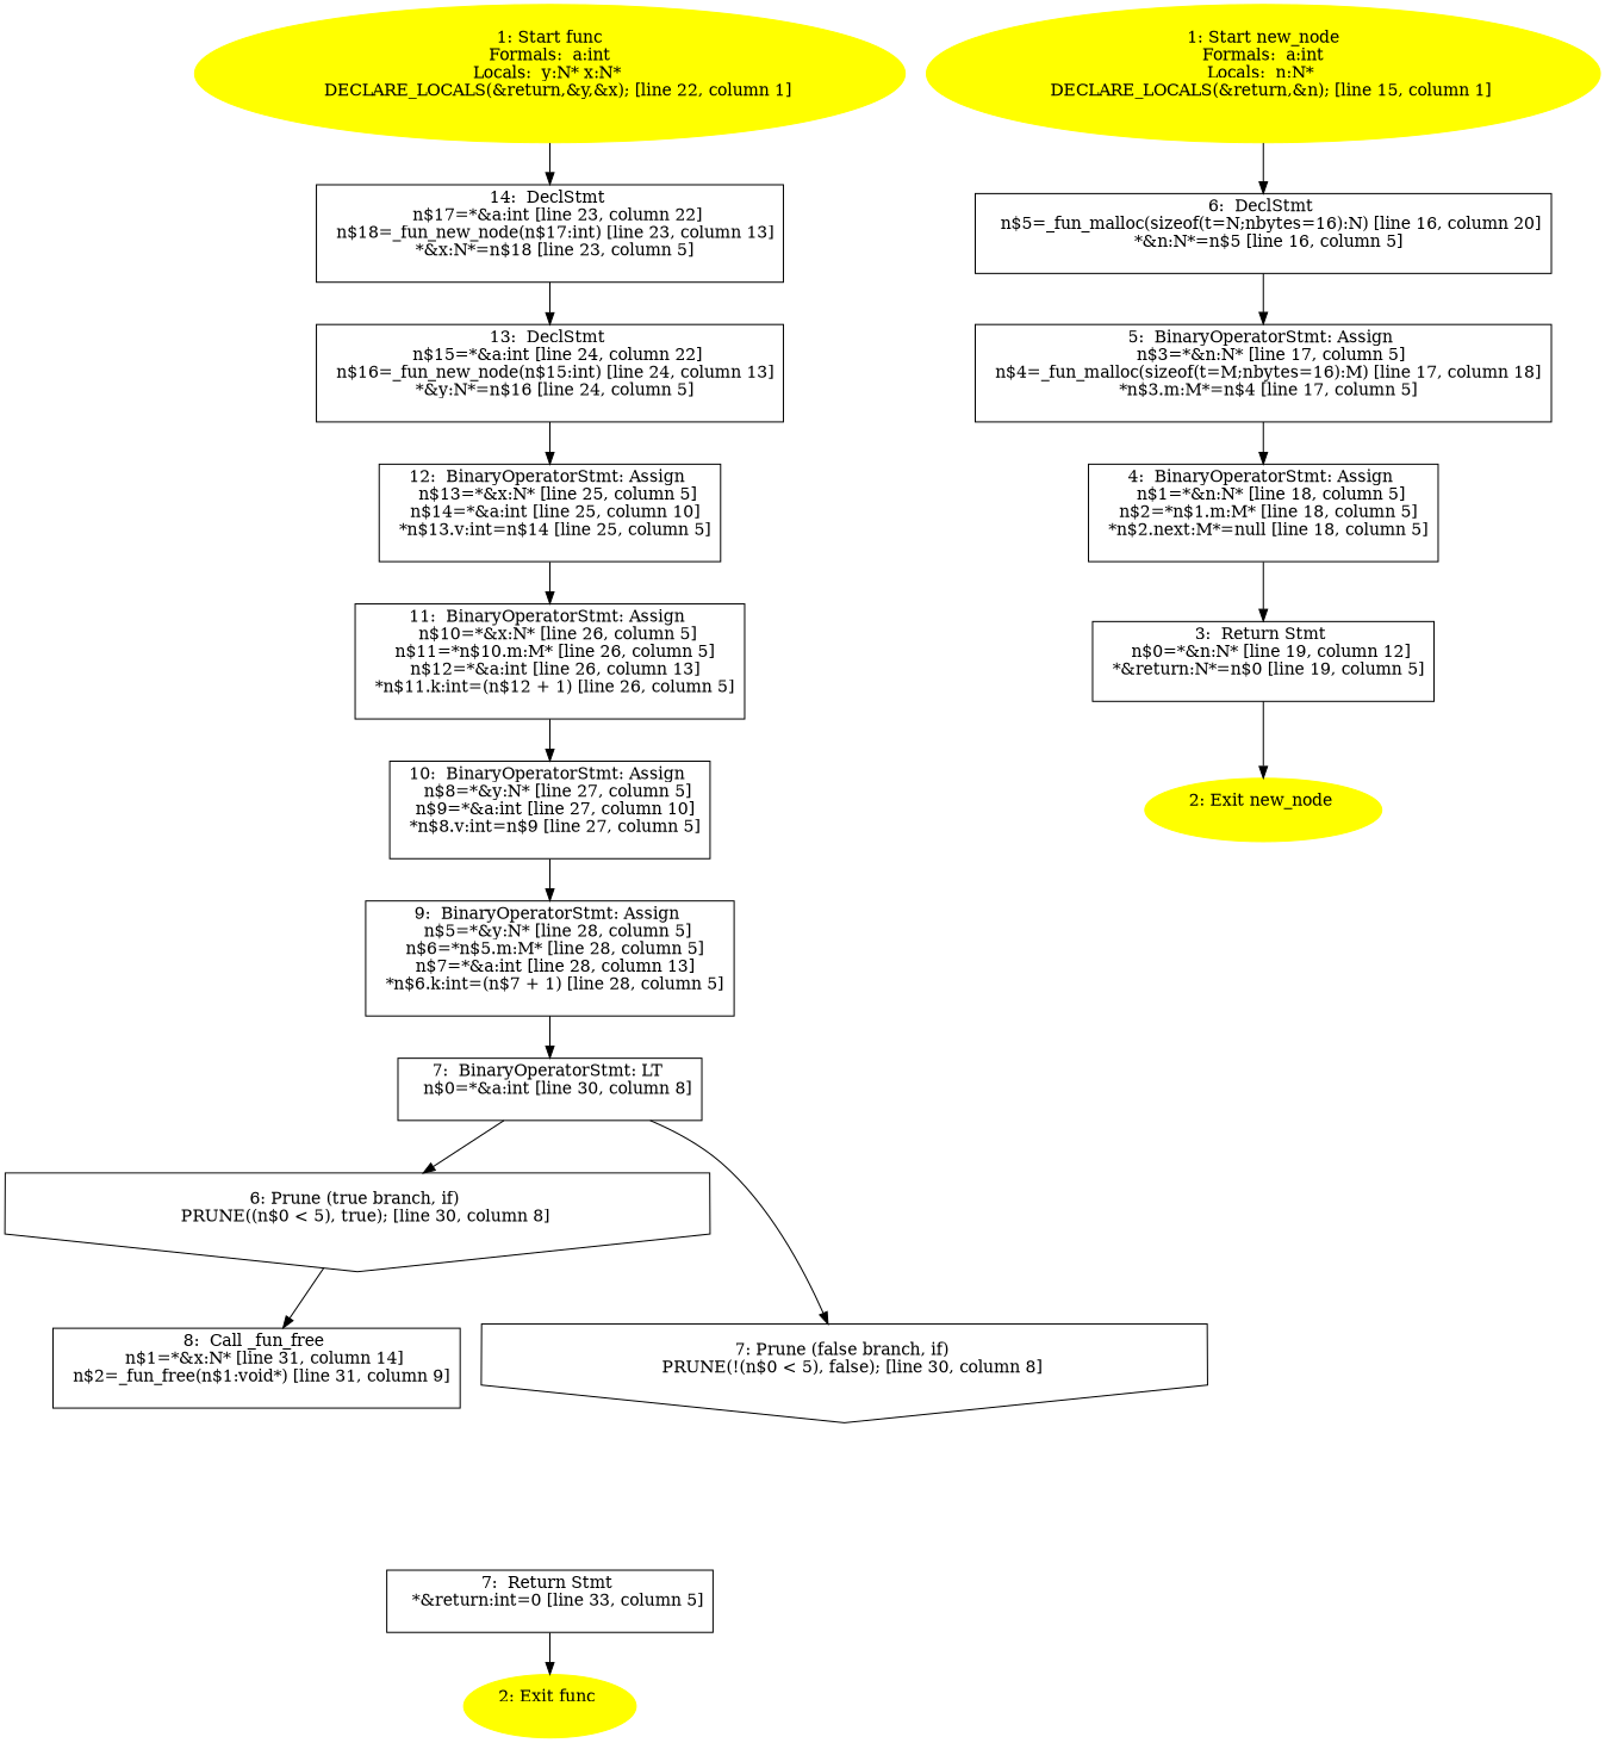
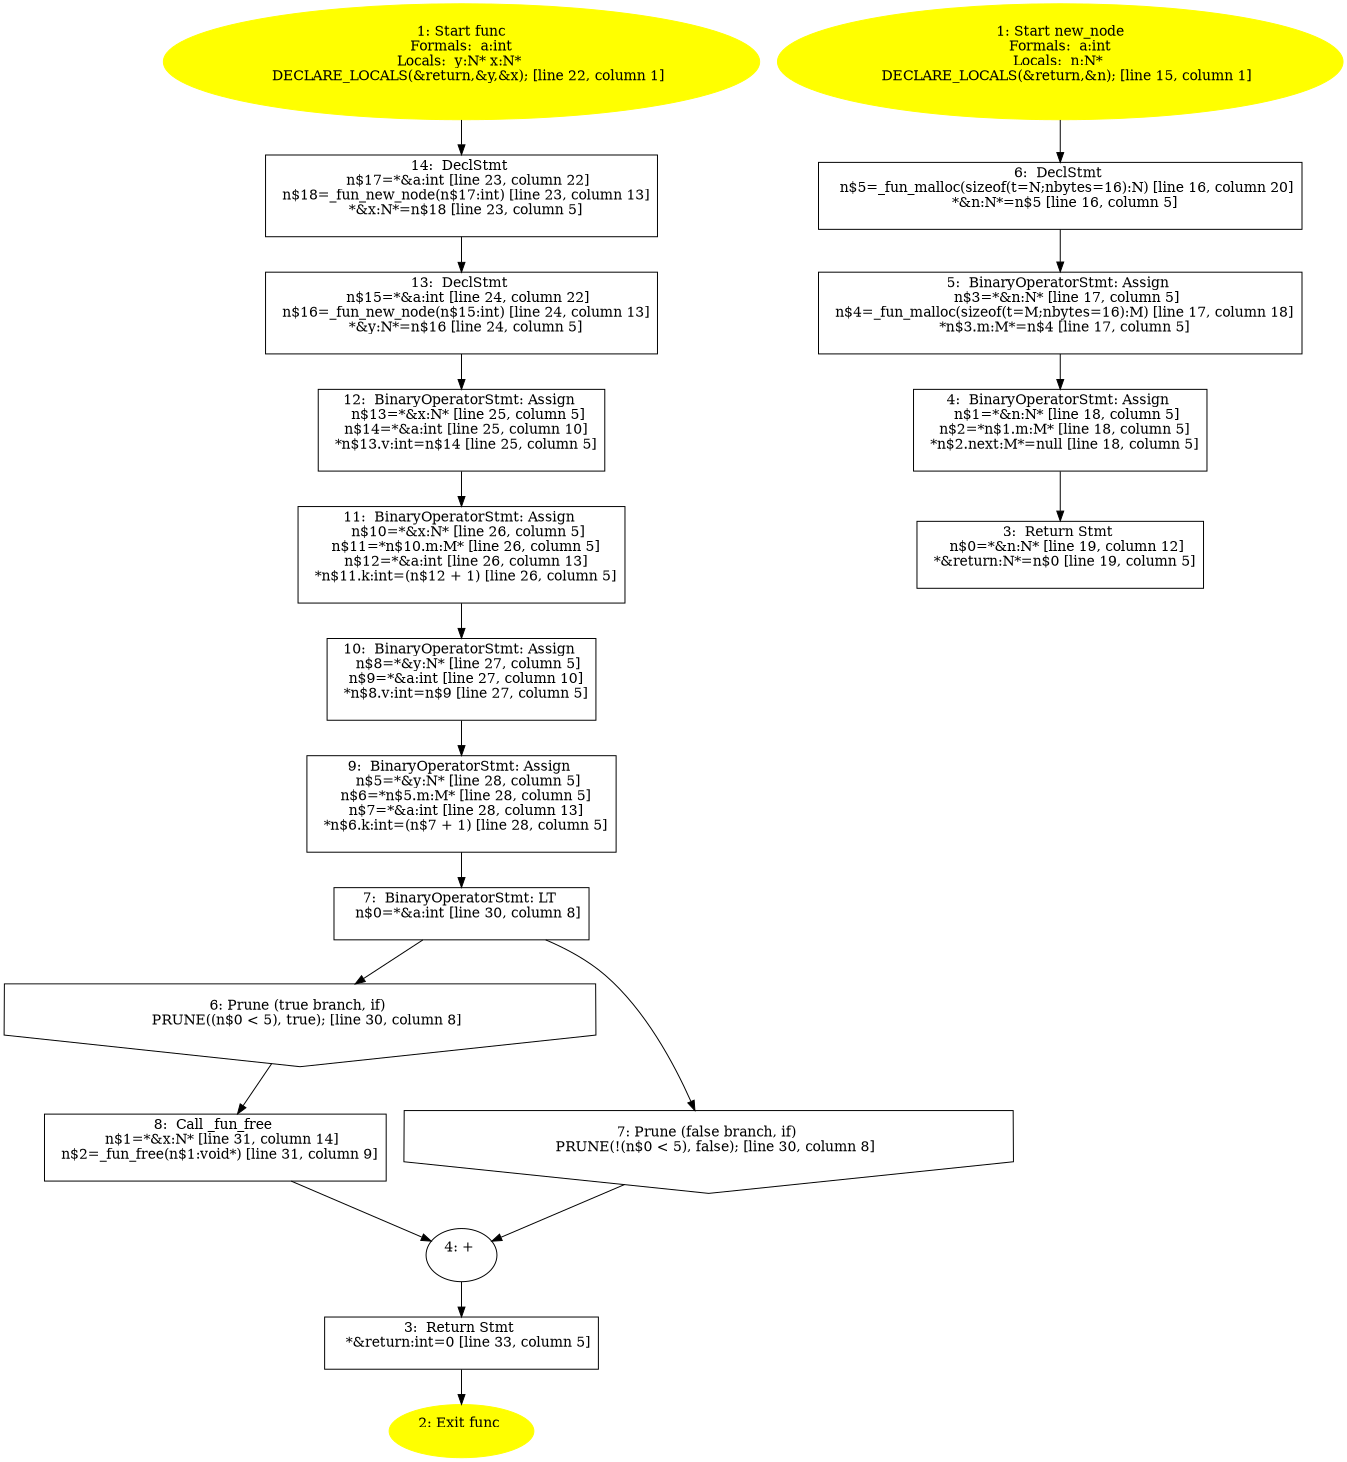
  digraph {
    node [shape=box]
    n1 [color=yellow label="1: Start func\nFormals:  a:int\nLocals:  y:N* x:N* \n   DECLARE_LOCALS(&return,&y,&x); [line 22, column 1]\n " style=filled shape=""]
    n2 [label="14:  DeclStmt \n   n$17=*&a:int [line 23, column 22]\n  n$18=_fun_new_node(n$17:int) [line 23, column 13]\n  *&x:N*=n$18 [line 23, column 5]\n "]
    n3 [label="13:  DeclStmt \n   n$15=*&a:int [line 24, column 22]\n  n$16=_fun_new_node(n$15:int) [line 24, column 13]\n  *&y:N*=n$16 [line 24, column 5]\n "]
    n4 [label="12:  BinaryOperatorStmt: Assign \n   n$13=*&x:N* [line 25, column 5]\n  n$14=*&a:int [line 25, column 10]\n  *n$13.v:int=n$14 [line 25, column 5]\n "]
    n5 [color=yellow label="2: Exit func \n  " style=filled shape=""]
-   n6 [label="7:  Return Stmt \n   *&return:int=0 [line 33, column 5]\n "]
+   n6 [label="3:  Return Stmt \n   *&return:int=0 [line 33, column 5]\n "]
+   n7 [label="4: + \n  " shape=""]
    n8 [label="7:  BinaryOperatorStmt: LT \n   n$0=*&a:int [line 30, column 8]\n "]
    n9 [label="6: Prune (true branch, if) \n   PRUNE((n$0 < 5), true); [line 30, column 8]\n " shape=invhouse]
    n10 [label="7: Prune (false branch, if) \n   PRUNE(!(n$0 < 5), false); [line 30, column 8]\n " shape=invhouse]
    n11 [label="8:  Call _fun_free \n   n$1=*&x:N* [line 31, column 14]\n  n$2=_fun_free(n$1:void*) [line 31, column 9]\n "]
    n12 [label="9:  BinaryOperatorStmt: Assign \n   n$5=*&y:N* [line 28, column 5]\n  n$6=*n$5.m:M* [line 28, column 5]\n  n$7=*&a:int [line 28, column 13]\n  *n$6.k:int=(n$7 + 1) [line 28, column 5]\n "]
    n13 [label="10:  BinaryOperatorStmt: Assign \n   n$8=*&y:N* [line 27, column 5]\n  n$9=*&a:int [line 27, column 10]\n  *n$8.v:int=n$9 [line 27, column 5]\n "]
    n14 [label="11:  BinaryOperatorStmt: Assign \n   n$10=*&x:N* [line 26, column 5]\n  n$11=*n$10.m:M* [line 26, column 5]\n  n$12=*&a:int [line 26, column 13]\n  *n$11.k:int=(n$12 + 1) [line 26, column 5]\n "]
    n15 [color=yellow label="1: Start new_node\nFormals:  a:int\nLocals:  n:N* \n   DECLARE_LOCALS(&return,&n); [line 15, column 1]\n " style=filled shape=""]
    n16 [label="6:  DeclStmt \n   n$5=_fun_malloc(sizeof(t=N;nbytes=16):N) [line 16, column 20]\n  *&n:N*=n$5 [line 16, column 5]\n "]
    n17 [label="5:  BinaryOperatorStmt: Assign \n   n$3=*&n:N* [line 17, column 5]\n  n$4=_fun_malloc(sizeof(t=M;nbytes=16):M) [line 17, column 18]\n  *n$3.m:M*=n$4 [line 17, column 5]\n "]
    n18 [label="4:  BinaryOperatorStmt: Assign \n   n$1=*&n:N* [line 18, column 5]\n  n$2=*n$1.m:M* [line 18, column 5]\n  *n$2.next:M*=null [line 18, column 5]\n "]
-   n19 [color=yellow label="2: Exit new_node \n  " style=filled shape=""]
    n20 [label="3:  Return Stmt \n   n$0=*&n:N* [line 19, column 12]\n  *&return:N*=n$0 [line 19, column 5]\n "]
    n1 -> n2
    n2 -> n3
    n3 -> n4
    n4 -> n14
    n6 -> n5
+   n7 -> n6
    n8 -> n9
    n8 -> n10
    n9 -> n11
+   n10 -> n7
+   n11 -> n7
    n12 -> n8
    n13 -> n12
    n14 -> n13
    n15 -> n16
    n16 -> n17
    n17 -> n18
    n18 -> n20
-   n20 -> n19
  }
